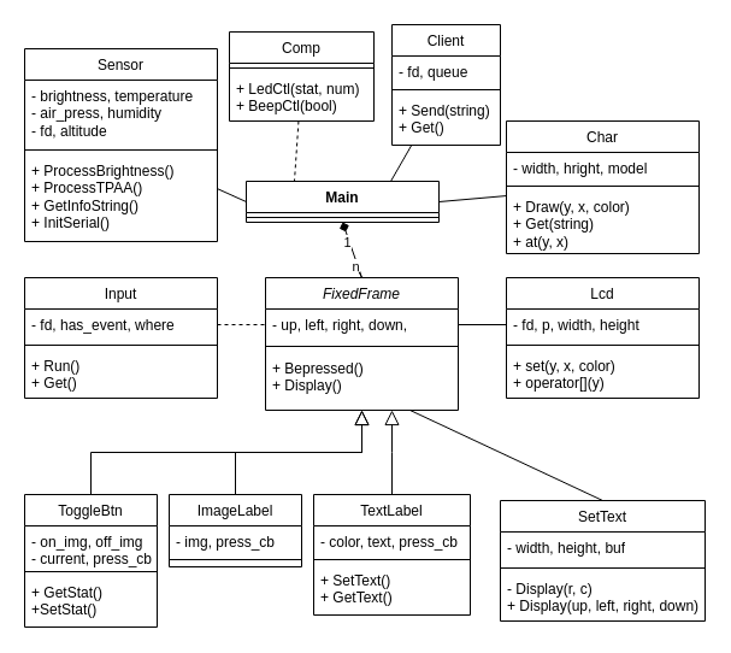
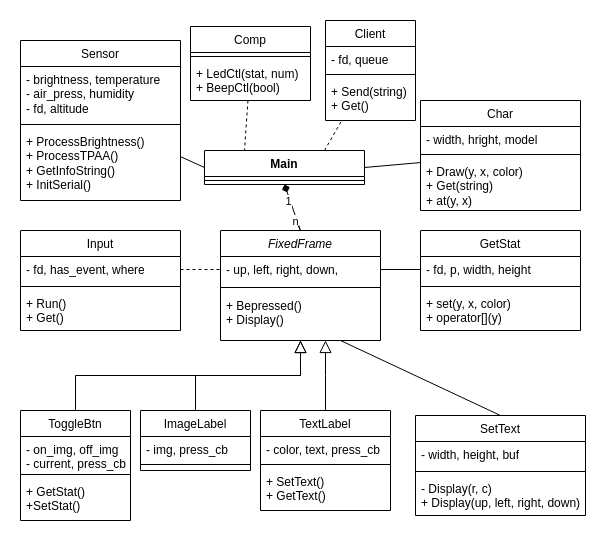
  <mxCell id="0" />
  <mxCell id="1" parent="0" />
  <mxCell id="2" value="FixedFrame" style="swimlane;fontStyle=2;align=center;verticalAlign=top;childLayout=stackLayout;horizontal=1;startSize=26;horizontalStack=0;resizeParent=1;resizeLast=0;collapsible=1;marginBottom=0;rounded=0;shadow=0;strokeWidth=1;" parent="1" vertex="1"><mxGeometry x="220" y="230" width="160" height="110" as="geometry"><mxRectangle x="230" y="140" width="160" height="26" as="alternateBounds" /></mxGeometry></mxCell>
  <mxCell id="3" value="- up, left, right, down,&#10;" style="text;align=left;verticalAlign=top;spacingLeft=4;spacingRight=4;overflow=hidden;rotatable=0;points=[[0,0.5],[1,0.5]];portConstraint=eastwest;rounded=0;shadow=0;html=0;" parent="2" vertex="1"><mxGeometry y="26" width="160" height="26" as="geometry" /></mxCell>
  <mxCell id="4" value="" style="line;html=1;strokeWidth=1;align=left;verticalAlign=middle;spacingTop=-1;spacingLeft=3;spacingRight=3;rotatable=0;labelPosition=right;points=[];portConstraint=eastwest;" parent="2" vertex="1"><mxGeometry y="52" width="160" height="10" as="geometry" /></mxCell>
  <mxCell id="5" value="+ Bepressed()&#10;+ Display()" style="text;align=left;verticalAlign=top;spacingLeft=4;spacingRight=4;overflow=hidden;rotatable=0;points=[[0,0.5],[1,0.5]];portConstraint=eastwest;" parent="2" vertex="1"><mxGeometry y="62" width="160" height="38" as="geometry" /></mxCell>
  <mxCell id="6" value="ToggleBtn" style="swimlane;fontStyle=0;align=center;verticalAlign=top;childLayout=stackLayout;horizontal=1;startSize=26;horizontalStack=0;resizeParent=1;resizeLast=0;collapsible=1;marginBottom=0;rounded=0;shadow=0;strokeWidth=1;" parent="1" vertex="1"><mxGeometry x="20" y="410" width="110" height="110" as="geometry"><mxRectangle x="130" y="380" width="160" height="26" as="alternateBounds" /></mxGeometry></mxCell>
  <mxCell id="7" value="- on_img, off_img&#10;- current, press_cb" style="text;align=left;verticalAlign=top;spacingLeft=4;spacingRight=4;overflow=hidden;rotatable=0;points=[[0,0.5],[1,0.5]];portConstraint=eastwest;" parent="6" vertex="1"><mxGeometry y="26" width="110" height="34" as="geometry" /></mxCell>
  <mxCell id="8" value="" style="line;html=1;strokeWidth=1;align=left;verticalAlign=middle;spacingTop=-1;spacingLeft=3;spacingRight=3;rotatable=0;labelPosition=right;points=[];portConstraint=eastwest;" parent="6" vertex="1"><mxGeometry y="60" width="110" height="8" as="geometry" /></mxCell>
  <mxCell id="9" value="+ GetStat()&#10;+SetStat()" style="text;align=left;verticalAlign=top;spacingLeft=4;spacingRight=4;overflow=hidden;rotatable=0;points=[[0,0.5],[1,0.5]];portConstraint=eastwest;fontStyle=0" parent="6" vertex="1"><mxGeometry y="68" width="110" height="42" as="geometry" /></mxCell>
  <mxCell id="10" value="" style="endArrow=block;endSize=10;endFill=0;shadow=0;strokeWidth=1;rounded=0;curved=0;edgeStyle=elbowEdgeStyle;elbow=vertical;" parent="1" source="6" target="2" edge="1"><mxGeometry width="160" relative="1" as="geometry"><mxPoint x="200" y="313" as="sourcePoint" /><mxPoint x="200" y="313" as="targetPoint" /></mxGeometry></mxCell>
  <mxCell id="11" value="" style="endArrow=block;endSize=10;endFill=0;shadow=0;strokeWidth=1;rounded=0;curved=0;edgeStyle=elbowEdgeStyle;elbow=vertical;exitX=0.5;exitY=0;exitDx=0;exitDy=0;entryX=0.5;entryY=1;entryDx=0;entryDy=0;" parent="1" source="16" target="2" edge="1"><mxGeometry width="160" relative="1" as="geometry"><mxPoint x="300" y="420" as="sourcePoint" /><mxPoint x="320" y="340" as="targetPoint" /></mxGeometry></mxCell>
- <mxCell id="12" value="Lcd" style="swimlane;fontStyle=0;align=center;verticalAlign=top;childLayout=stackLayout;horizontal=1;startSize=26;horizontalStack=0;resizeParent=1;resizeLast=0;collapsible=1;marginBottom=0;rounded=0;shadow=0;strokeWidth=1;" parent="1" vertex="1"><mxGeometry x="420" y="230" width="160" height="100" as="geometry"><mxRectangle x="550" y="140" width="160" height="26" as="alternateBounds" /></mxGeometry></mxCell>
+ <mxCell id="12" value="GetStat" style="swimlane;fontStyle=0;align=center;verticalAlign=top;childLayout=stackLayout;horizontal=1;startSize=26;horizontalStack=0;resizeParent=1;resizeLast=0;collapsible=1;marginBottom=0;rounded=0;shadow=0;strokeWidth=1;" parent="1" vertex="1"><mxGeometry x="420" y="230" width="160" height="100" as="geometry"><mxRectangle x="550" y="140" width="160" height="26" as="alternateBounds" /></mxGeometry></mxCell>
  <mxCell id="13" value="- fd, p, width, height" style="text;align=left;verticalAlign=top;spacingLeft=4;spacingRight=4;overflow=hidden;rotatable=0;points=[[0,0.5],[1,0.5]];portConstraint=eastwest;" parent="12" vertex="1"><mxGeometry y="26" width="160" height="26" as="geometry" /></mxCell>
  <mxCell id="14" value="" style="line;html=1;strokeWidth=1;align=left;verticalAlign=middle;spacingTop=-1;spacingLeft=3;spacingRight=3;rotatable=0;labelPosition=right;points=[];portConstraint=eastwest;" parent="12" vertex="1"><mxGeometry y="52" width="160" height="8" as="geometry" /></mxCell>
  <mxCell id="15" value="+ set(y, x, color)&#10;+ operator[](y)" style="text;align=left;verticalAlign=top;spacingLeft=4;spacingRight=4;overflow=hidden;rotatable=0;points=[[0,0.5],[1,0.5]];portConstraint=eastwest;" parent="12" vertex="1"><mxGeometry y="60" width="160" height="40" as="geometry" /></mxCell>
  <mxCell id="16" value="ImageLabel" style="swimlane;fontStyle=0;align=center;verticalAlign=top;childLayout=stackLayout;horizontal=1;startSize=26;horizontalStack=0;resizeParent=1;resizeLast=0;collapsible=1;marginBottom=0;rounded=0;shadow=0;strokeWidth=1;" vertex="1" parent="1"><mxGeometry x="140" y="410" width="110" height="60" as="geometry"><mxRectangle x="130" y="380" width="160" height="26" as="alternateBounds" /></mxGeometry></mxCell>
  <mxCell id="17" value="- img, press_cb" style="text;align=left;verticalAlign=top;spacingLeft=4;spacingRight=4;overflow=hidden;rotatable=0;points=[[0,0.5],[1,0.5]];portConstraint=eastwest;" vertex="1" parent="16"><mxGeometry y="26" width="110" height="24" as="geometry" /></mxCell>
  <mxCell id="18" value="" style="line;html=1;strokeWidth=1;align=left;verticalAlign=middle;spacingTop=-1;spacingLeft=3;spacingRight=3;rotatable=0;labelPosition=right;points=[];portConstraint=eastwest;" vertex="1" parent="16"><mxGeometry y="50" width="110" height="8" as="geometry" /></mxCell>
  <mxCell id="19" value="TextLabel" style="swimlane;fontStyle=0;align=center;verticalAlign=top;childLayout=stackLayout;horizontal=1;startSize=26;horizontalStack=0;resizeParent=1;resizeLast=0;collapsible=1;marginBottom=0;rounded=0;shadow=0;strokeWidth=1;" vertex="1" parent="1"><mxGeometry x="260" y="410" width="130" height="100" as="geometry"><mxRectangle x="130" y="380" width="160" height="26" as="alternateBounds" /></mxGeometry></mxCell>
  <mxCell id="20" value="- color, text, press_cb" style="text;align=left;verticalAlign=top;spacingLeft=4;spacingRight=4;overflow=hidden;rotatable=0;points=[[0,0.5],[1,0.5]];portConstraint=eastwest;" vertex="1" parent="19"><mxGeometry y="26" width="130" height="24" as="geometry" /></mxCell>
  <mxCell id="21" value="" style="line;html=1;strokeWidth=1;align=left;verticalAlign=middle;spacingTop=-1;spacingLeft=3;spacingRight=3;rotatable=0;labelPosition=right;points=[];portConstraint=eastwest;" vertex="1" parent="19"><mxGeometry y="50" width="130" height="8" as="geometry" /></mxCell>
  <mxCell id="22" value="+ SetText()&#10;+ GetText()" style="text;align=left;verticalAlign=top;spacingLeft=4;spacingRight=4;overflow=hidden;rotatable=0;points=[[0,0.5],[1,0.5]];portConstraint=eastwest;fontStyle=0" vertex="1" parent="19"><mxGeometry y="58" width="130" height="42" as="geometry" /></mxCell>
  <mxCell id="23" value="" style="endArrow=block;endSize=10;endFill=0;shadow=0;strokeWidth=1;rounded=0;curved=0;edgeStyle=elbowEdgeStyle;elbow=vertical;exitX=0.5;exitY=0;exitDx=0;exitDy=0;" edge="1" parent="1" source="19"><mxGeometry width="160" relative="1" as="geometry"><mxPoint x="310" y="430" as="sourcePoint" /><mxPoint x="325" y="340" as="targetPoint" /></mxGeometry></mxCell>
  <mxCell id="24" value="" style="endArrow=none;html=1;rounded=0;entryX=0;entryY=0.5;entryDx=0;entryDy=0;exitX=1;exitY=0.5;exitDx=0;exitDy=0;" edge="1" parent="1" source="3" target="13"><mxGeometry width="50" height="50" relative="1" as="geometry"><mxPoint x="440" y="320" as="sourcePoint" /><mxPoint x="490" y="270" as="targetPoint" /></mxGeometry></mxCell>
  <mxCell id="25" value="Input" style="swimlane;fontStyle=0;align=center;verticalAlign=top;childLayout=stackLayout;horizontal=1;startSize=26;horizontalStack=0;resizeParent=1;resizeLast=0;collapsible=1;marginBottom=0;rounded=0;shadow=0;strokeWidth=1;" vertex="1" parent="1"><mxGeometry x="20" y="230" width="160" height="100" as="geometry"><mxRectangle x="550" y="140" width="160" height="26" as="alternateBounds" /></mxGeometry></mxCell>
  <mxCell id="26" value="- fd, has_event, where" style="text;align=left;verticalAlign=top;spacingLeft=4;spacingRight=4;overflow=hidden;rotatable=0;points=[[0,0.5],[1,0.5]];portConstraint=eastwest;" vertex="1" parent="25"><mxGeometry y="26" width="160" height="26" as="geometry" /></mxCell>
  <mxCell id="27" value="" style="line;html=1;strokeWidth=1;align=left;verticalAlign=middle;spacingTop=-1;spacingLeft=3;spacingRight=3;rotatable=0;labelPosition=right;points=[];portConstraint=eastwest;" vertex="1" parent="25"><mxGeometry y="52" width="160" height="8" as="geometry" /></mxCell>
  <mxCell id="28" value="+ Run()&#10;+ Get()" style="text;align=left;verticalAlign=top;spacingLeft=4;spacingRight=4;overflow=hidden;rotatable=0;points=[[0,0.5],[1,0.5]];portConstraint=eastwest;" vertex="1" parent="25"><mxGeometry y="60" width="160" height="40" as="geometry" /></mxCell>
  <mxCell id="29" value="" style="endArrow=none;html=1;rounded=0;entryX=0;entryY=0.5;entryDx=0;entryDy=0;exitX=1;exitY=0.5;exitDx=0;exitDy=0;dashed=1;" edge="1" parent="1" source="26" target="3"><mxGeometry width="50" height="50" relative="1" as="geometry"><mxPoint x="390" y="279" as="sourcePoint" /><mxPoint x="440" y="279" as="targetPoint" /></mxGeometry></mxCell>
  <mxCell id="30" value="&lt;span style=&quot;font-weight: normal;&quot;&gt;Sensor&lt;/span&gt;" style="swimlane;fontStyle=1;align=center;verticalAlign=top;childLayout=stackLayout;horizontal=1;startSize=26;horizontalStack=0;resizeParent=1;resizeParentMax=0;resizeLast=0;collapsible=1;marginBottom=0;whiteSpace=wrap;html=1;" vertex="1" parent="1"><mxGeometry x="20" y="40" width="160" height="160" as="geometry" /></mxCell>
  <mxCell id="31" value="- brightness, temperature&lt;div&gt;- air_press, humidity&lt;/div&gt;&lt;div&gt;- fd, altitude&lt;/div&gt;" style="text;strokeColor=none;fillColor=none;align=left;verticalAlign=top;spacingLeft=4;spacingRight=4;overflow=hidden;rotatable=0;points=[[0,0.5],[1,0.5]];portConstraint=eastwest;whiteSpace=wrap;html=1;" vertex="1" parent="30"><mxGeometry y="26" width="160" height="54" as="geometry" /></mxCell>
  <mxCell id="32" value="" style="line;strokeWidth=1;fillColor=none;align=left;verticalAlign=middle;spacingTop=-1;spacingLeft=3;spacingRight=3;rotatable=0;labelPosition=right;points=[];portConstraint=eastwest;strokeColor=inherit;" vertex="1" parent="30"><mxGeometry y="80" width="160" height="8" as="geometry" /></mxCell>
  <mxCell id="33" value="+ ProcessBrightness()&lt;div&gt;+ ProcessTPAA()&lt;/div&gt;&lt;div&gt;+ GetInfoString()&lt;/div&gt;&lt;div&gt;+ InitSerial()&lt;/div&gt;" style="text;strokeColor=none;fillColor=none;align=left;verticalAlign=top;spacingLeft=4;spacingRight=4;overflow=hidden;rotatable=0;points=[[0,0.5],[1,0.5]];portConstraint=eastwest;whiteSpace=wrap;html=1;" vertex="1" parent="30"><mxGeometry y="88" width="160" height="72" as="geometry" /></mxCell>
  <mxCell id="34" value="&lt;span style=&quot;font-weight: normal;&quot;&gt;SetText&lt;/span&gt;" style="swimlane;fontStyle=1;align=center;verticalAlign=top;childLayout=stackLayout;horizontal=1;startSize=26;horizontalStack=0;resizeParent=1;resizeParentMax=0;resizeLast=0;collapsible=1;marginBottom=0;whiteSpace=wrap;html=1;" vertex="1" parent="1"><mxGeometry x="415" y="415" width="170" height="100" as="geometry" /></mxCell>
  <mxCell id="35" value="- width, height, buf" style="text;strokeColor=none;fillColor=none;align=left;verticalAlign=top;spacingLeft=4;spacingRight=4;overflow=hidden;rotatable=0;points=[[0,0.5],[1,0.5]];portConstraint=eastwest;whiteSpace=wrap;html=1;" vertex="1" parent="34"><mxGeometry y="26" width="170" height="26" as="geometry" /></mxCell>
  <mxCell id="36" value="" style="line;strokeWidth=1;fillColor=none;align=left;verticalAlign=middle;spacingTop=-1;spacingLeft=3;spacingRight=3;rotatable=0;labelPosition=right;points=[];portConstraint=eastwest;strokeColor=inherit;" vertex="1" parent="34"><mxGeometry y="52" width="170" height="8" as="geometry" /></mxCell>
  <mxCell id="37" value="- Display(r, c)&lt;div&gt;+ Display(up, left, right, down)&lt;/div&gt;" style="text;strokeColor=none;fillColor=none;align=left;verticalAlign=top;spacingLeft=4;spacingRight=4;overflow=hidden;rotatable=0;points=[[0,0.5],[1,0.5]];portConstraint=eastwest;whiteSpace=wrap;html=1;" vertex="1" parent="34"><mxGeometry y="60" width="170" height="40" as="geometry" /></mxCell>
  <mxCell id="38" value="&lt;span style=&quot;font-weight: normal;&quot;&gt;Comp&lt;/span&gt;" style="swimlane;fontStyle=1;align=center;verticalAlign=top;childLayout=stackLayout;horizontal=1;startSize=26;horizontalStack=0;resizeParent=1;resizeParentMax=0;resizeLast=0;collapsible=1;marginBottom=0;whiteSpace=wrap;html=1;" vertex="1" parent="1"><mxGeometry x="190" y="26" width="120" height="74" as="geometry" /></mxCell>
  <mxCell id="39" value="" style="line;strokeWidth=1;fillColor=none;align=left;verticalAlign=middle;spacingTop=-1;spacingLeft=3;spacingRight=3;rotatable=0;labelPosition=right;points=[];portConstraint=eastwest;strokeColor=inherit;" vertex="1" parent="38"><mxGeometry y="26" width="120" height="8" as="geometry" /></mxCell>
  <mxCell id="40" value="+ LedCtl(stat, num)&lt;div&gt;+ BeepCtl(bool)&lt;/div&gt;" style="text;strokeColor=none;fillColor=none;align=left;verticalAlign=top;spacingLeft=4;spacingRight=4;overflow=hidden;rotatable=0;points=[[0,0.5],[1,0.5]];portConstraint=eastwest;whiteSpace=wrap;html=1;" vertex="1" parent="38"><mxGeometry y="34" width="120" height="40" as="geometry" /></mxCell>
  <mxCell id="41" value="&lt;span style=&quot;font-weight: normal;&quot;&gt;Client&lt;/span&gt;" style="swimlane;fontStyle=1;align=center;verticalAlign=top;childLayout=stackLayout;horizontal=1;startSize=26;horizontalStack=0;resizeParent=1;resizeParentMax=0;resizeLast=0;collapsible=1;marginBottom=0;whiteSpace=wrap;html=1;" vertex="1" parent="1"><mxGeometry x="325" y="20" width="90" height="100" as="geometry" /></mxCell>
  <mxCell id="42" value="&lt;div&gt;- fd, queue&lt;/div&gt;" style="text;strokeColor=none;fillColor=none;align=left;verticalAlign=top;spacingLeft=4;spacingRight=4;overflow=hidden;rotatable=0;points=[[0,0.5],[1,0.5]];portConstraint=eastwest;whiteSpace=wrap;html=1;" vertex="1" parent="41"><mxGeometry y="26" width="90" height="24" as="geometry" /></mxCell>
  <mxCell id="43" value="" style="line;strokeWidth=1;fillColor=none;align=left;verticalAlign=middle;spacingTop=-1;spacingLeft=3;spacingRight=3;rotatable=0;labelPosition=right;points=[];portConstraint=eastwest;strokeColor=inherit;" vertex="1" parent="41"><mxGeometry y="50" width="90" height="8" as="geometry" /></mxCell>
  <mxCell id="44" value="+ Send(string)&lt;div&gt;+ Get()&lt;/div&gt;" style="text;strokeColor=none;fillColor=none;align=left;verticalAlign=top;spacingLeft=4;spacingRight=4;overflow=hidden;rotatable=0;points=[[0,0.5],[1,0.5]];portConstraint=eastwest;whiteSpace=wrap;html=1;" vertex="1" parent="41"><mxGeometry y="58" width="90" height="42" as="geometry" /></mxCell>
  <mxCell id="45" value="&lt;span style=&quot;font-weight: normal;&quot;&gt;Char&lt;/span&gt;" style="swimlane;fontStyle=1;align=center;verticalAlign=top;childLayout=stackLayout;horizontal=1;startSize=26;horizontalStack=0;resizeParent=1;resizeParentMax=0;resizeLast=0;collapsible=1;marginBottom=0;whiteSpace=wrap;html=1;" vertex="1" parent="1"><mxGeometry x="420" y="100" width="160" height="110" as="geometry" /></mxCell>
  <mxCell id="46" value="- width, hright, model" style="text;strokeColor=none;fillColor=none;align=left;verticalAlign=top;spacingLeft=4;spacingRight=4;overflow=hidden;rotatable=0;points=[[0,0.5],[1,0.5]];portConstraint=eastwest;whiteSpace=wrap;html=1;" vertex="1" parent="45"><mxGeometry y="26" width="160" height="24" as="geometry" /></mxCell>
  <mxCell id="47" value="" style="line;strokeWidth=1;fillColor=none;align=left;verticalAlign=middle;spacingTop=-1;spacingLeft=3;spacingRight=3;rotatable=0;labelPosition=right;points=[];portConstraint=eastwest;strokeColor=inherit;" vertex="1" parent="45"><mxGeometry y="50" width="160" height="8" as="geometry" /></mxCell>
  <mxCell id="48" value="+ Draw(y, x, color)&lt;div&gt;+ Get(string)&lt;/div&gt;&lt;div&gt;+ at(y, x)&lt;/div&gt;" style="text;strokeColor=none;fillColor=none;align=left;verticalAlign=top;spacingLeft=4;spacingRight=4;overflow=hidden;rotatable=0;points=[[0,0.5],[1,0.5]];portConstraint=eastwest;whiteSpace=wrap;html=1;" vertex="1" parent="45"><mxGeometry y="58" width="160" height="52" as="geometry" /></mxCell>
  <mxCell id="49" value="Main" style="swimlane;fontStyle=1;align=center;verticalAlign=top;childLayout=stackLayout;horizontal=1;startSize=26;horizontalStack=0;resizeParent=1;resizeParentMax=0;resizeLast=0;collapsible=1;marginBottom=0;whiteSpace=wrap;html=1;" vertex="1" parent="1"><mxGeometry x="204" y="150" width="160" height="34" as="geometry" /></mxCell>
  <mxCell id="50" value="" style="line;strokeWidth=1;fillColor=none;align=left;verticalAlign=middle;spacingTop=-1;spacingLeft=3;spacingRight=3;rotatable=0;labelPosition=right;points=[];portConstraint=eastwest;strokeColor=inherit;" vertex="1" parent="49"><mxGeometry y="26" width="160" height="8" as="geometry" /></mxCell>
  <mxCell id="51" value="" style="endArrow=none;html=1;rounded=0;exitX=0.75;exitY=1;exitDx=0;exitDy=0;entryX=0.5;entryY=0;entryDx=0;entryDy=0;" edge="1" parent="1" source="2" target="34"><mxGeometry width="50" height="50" relative="1" as="geometry"><mxPoint x="560" y="220" as="sourcePoint" /><mxPoint x="610" y="170" as="targetPoint" /></mxGeometry></mxCell>
  <mxCell id="52" value="" style="endArrow=none;html=1;rounded=0;exitX=1;exitY=0.5;exitDx=0;exitDy=0;" edge="1" parent="1" source="49" target="45"><mxGeometry width="50" height="50" relative="1" as="geometry"><mxPoint x="390" y="279" as="sourcePoint" /><mxPoint x="430" y="279" as="targetPoint" /></mxGeometry></mxCell>
- <mxCell id="53" value="" style="endArrow=none;html=1;rounded=0;exitX=0.75;exitY=0;exitDx=0;exitDy=0;" edge="1" parent="1" source="49" target="41"><mxGeometry width="50" height="50" relative="1" as="geometry"><mxPoint x="400" y="289" as="sourcePoint" /><mxPoint x="440" y="289" as="targetPoint" /></mxGeometry></mxCell>
+ <mxCell id="53" value="" style="endArrow=none;html=1;rounded=0;exitX=0.75;exitY=0;exitDx=0;exitDy=0;dashed=1;" edge="1" parent="1" source="49" target="41"><mxGeometry width="50" height="50" relative="1" as="geometry"><mxPoint x="400" y="289" as="sourcePoint" /><mxPoint x="440" y="289" as="targetPoint" /></mxGeometry></mxCell>
  <mxCell id="54" value="" style="endArrow=none;html=1;rounded=0;entryX=0.25;entryY=0;entryDx=0;entryDy=0;dashed=1;" edge="1" parent="1" source="38" target="49"><mxGeometry width="50" height="50" relative="1" as="geometry"><mxPoint x="410" y="299" as="sourcePoint" /><mxPoint x="450" y="299" as="targetPoint" /></mxGeometry></mxCell>
  <mxCell id="55" value="" style="endArrow=none;html=1;rounded=0;entryX=0;entryY=0.5;entryDx=0;entryDy=0;" edge="1" parent="1" source="30" target="49"><mxGeometry width="50" height="50" relative="1" as="geometry"><mxPoint x="420" y="309" as="sourcePoint" /><mxPoint x="460" y="309" as="targetPoint" /></mxGeometry></mxCell>
  <mxCell id="56" value="" style="endArrow=diamond;html=1;rounded=0;exitX=0.5;exitY=0;exitDx=0;exitDy=0;entryX=0.5;entryY=1;entryDx=0;entryDy=0;" edge="1" parent="1" source="2" target="49"><mxGeometry width="50" height="50" relative="1" as="geometry"><mxPoint x="297.5" y="210" as="sourcePoint" /><mxPoint x="351" y="130" as="targetPoint" /></mxGeometry></mxCell>
  <mxCell id="57" value="1" style="edgeLabel;html=1;align=center;verticalAlign=middle;resizable=0;points=[];" vertex="1" connectable="0" parent="56"><mxGeometry x="0.287" y="2" relative="1" as="geometry"><mxPoint y="-1" as="offset" /></mxGeometry></mxCell>
  <mxCell id="58" value="n" style="edgeLabel;html=1;align=center;verticalAlign=middle;resizable=0;points=[];" vertex="1" connectable="0" parent="56"><mxGeometry x="-0.537" y="2" relative="1" as="geometry"><mxPoint as="offset" /></mxGeometry></mxCell>
  <mxCell id="59" value="" style="endArrow=none;html=1;rounded=0;exitX=0.5;exitY=0;exitDx=0;exitDy=0;entryX=0.5;entryY=1;entryDx=0;entryDy=0;" edge="1" parent="1" source="2"><mxGeometry width="50" height="50" relative="1" as="geometry"><mxPoint x="300" y="230" as="sourcePoint" /><mxPoint x="297.5" y="225" as="targetPoint" /></mxGeometry></mxCell>
